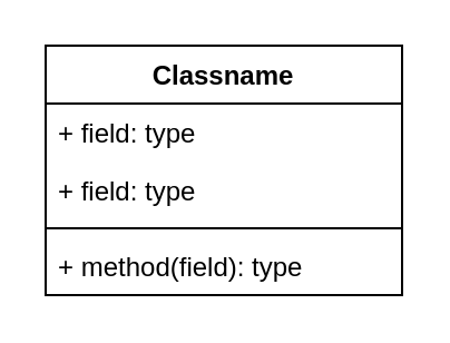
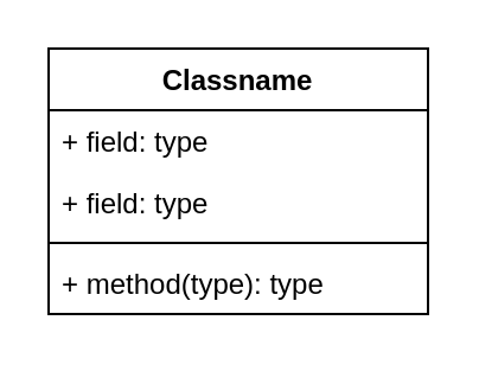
  <mxCell id="0" />
  <mxCell id="1" parent="0" />
  <mxCell id="2" value="Classname" style="swimlane;fontStyle=1;align=center;verticalAlign=top;childLayout=stackLayout;horizontal=1;startSize=26;horizontalStack=0;resizeParent=1;resizeParentMax=0;resizeLast=0;collapsible=1;marginBottom=0;whiteSpace=wrap;html=1;" vertex="1" parent="1"><mxGeometry x="20" y="20" width="160" height="112" as="geometry" /></mxCell>
  <mxCell id="3" value="+ field: type" style="text;strokeColor=none;fillColor=none;align=left;verticalAlign=top;spacingLeft=4;spacingRight=4;overflow=hidden;rotatable=0;points=[[0,0.5],[1,0.5]];portConstraint=eastwest;whiteSpace=wrap;html=1;" vertex="1" parent="2"><mxGeometry y="26" width="160" height="26" as="geometry" /></mxCell>
  <mxCell id="4" value="+ field: type" style="text;strokeColor=none;fillColor=none;align=left;verticalAlign=top;spacingLeft=4;spacingRight=4;overflow=hidden;rotatable=0;points=[[0,0.5],[1,0.5]];portConstraint=eastwest;whiteSpace=wrap;html=1;" vertex="1" parent="2"><mxGeometry y="52" width="160" height="26" as="geometry" /></mxCell>
  <mxCell id="5" value="" style="line;strokeWidth=1;fillColor=none;align=left;verticalAlign=middle;spacingTop=-1;spacingLeft=3;spacingRight=3;rotatable=0;labelPosition=right;points=[];portConstraint=eastwest;strokeColor=inherit;" vertex="1" parent="2"><mxGeometry y="78" width="160" height="8" as="geometry" /></mxCell>
- <mxCell id="6" value="+ method(field): type" style="text;strokeColor=none;fillColor=none;align=left;verticalAlign=top;spacingLeft=4;spacingRight=4;overflow=hidden;rotatable=0;points=[[0,0.5],[1,0.5]];portConstraint=eastwest;whiteSpace=wrap;html=1;" vertex="1" parent="2"><mxGeometry y="86" width="160" height="26" as="geometry" /></mxCell>
+ <mxCell id="6" value="+ method(type): type" style="text;strokeColor=none;fillColor=none;align=left;verticalAlign=top;spacingLeft=4;spacingRight=4;overflow=hidden;rotatable=0;points=[[0,0.5],[1,0.5]];portConstraint=eastwest;whiteSpace=wrap;html=1;" vertex="1" parent="2"><mxGeometry y="86" width="160" height="26" as="geometry" /></mxCell>
